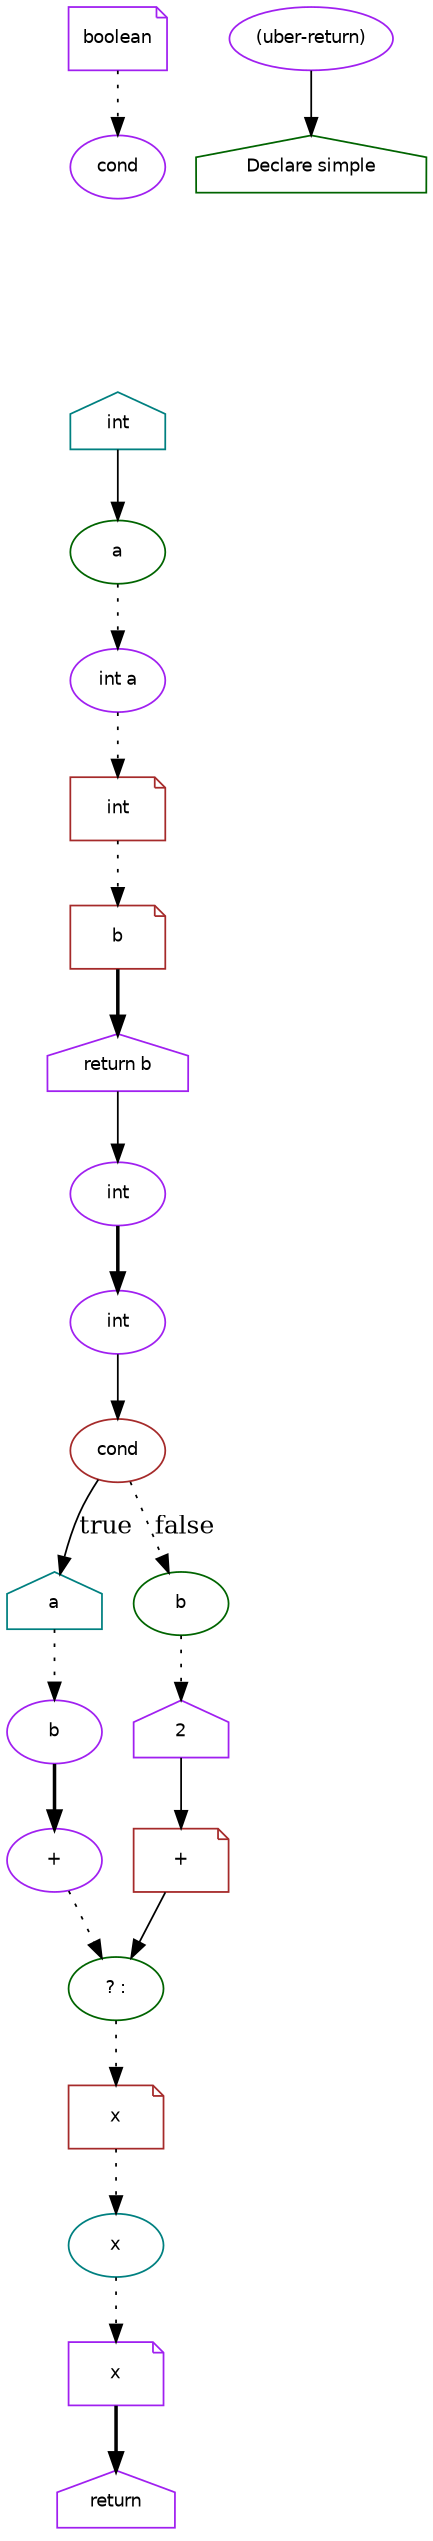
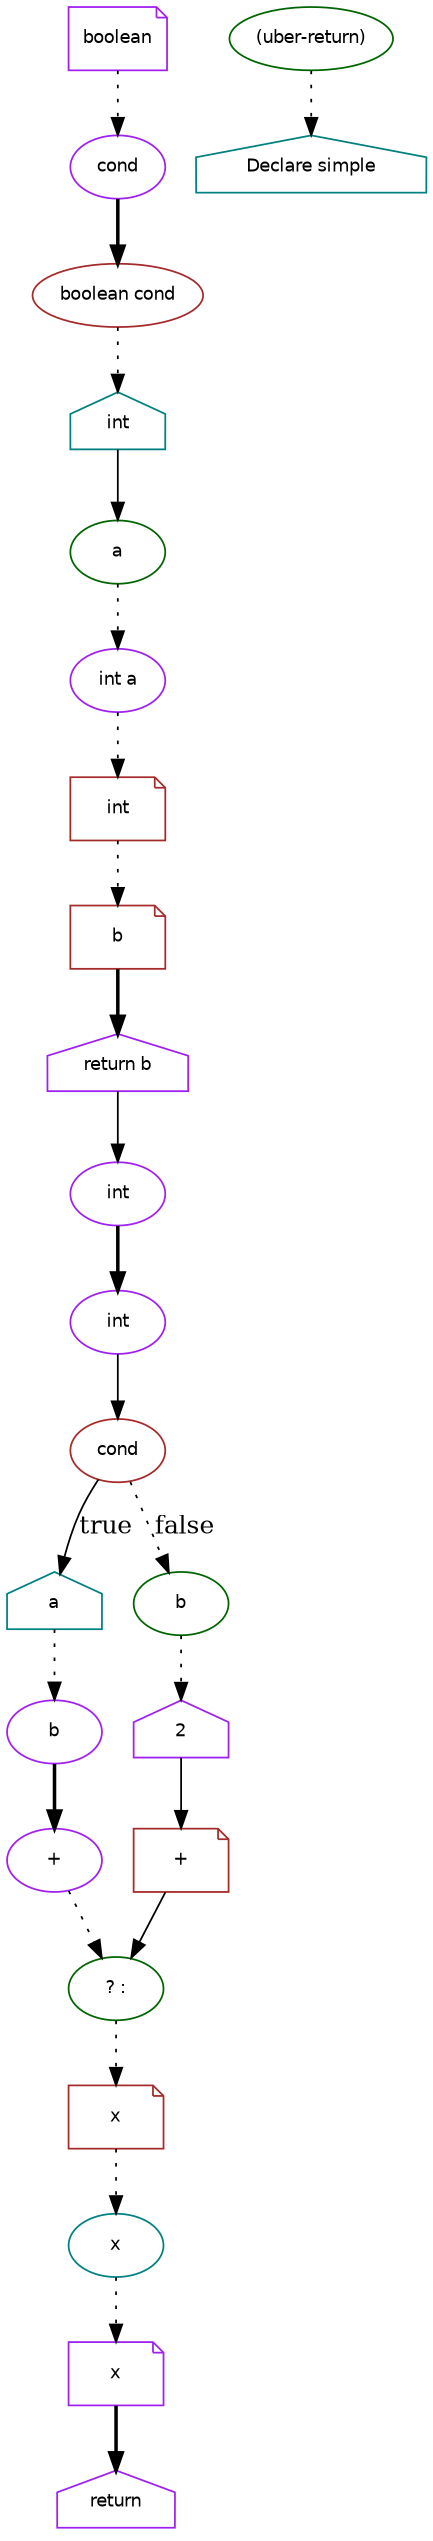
  digraph {
    node [color=purple fontname=Helvetica fontsize=10 shape=ellipse]
    edge [style=dotted]
    n1 [color=teal label=a shape=house]
    n2 [label=b]
    n3 [label="+"]
    n4 [color=darkgreen label="? :"]
    n5 [color=brown label=x shape=note]
    n6 [color=brown label=cond]
    n7 [color=darkgreen label=b]
    n8 [label=2 shape=house]
    n9 [color=teal label=x]
    n10 [label=x shape=note]
    n11 [label=return shape=house]
    n12 [label=int]
    n13 [label=int]
    n14 [color=brown label=b shape=note]
    n15 [label="return b" shape=house]
    n16 [color=brown label=int shape=note]
    n17 [color=darkgreen label=a]
    n18 [label="int a"]
    n19 [color=teal label=int shape=house]
    n20 [label=cond]
+   n21 [color=brown label="boolean cond"]
    n22 [label=boolean shape=note]
-   n23 [label="(uber-return)"]
-   n24 [color=darkgreen label="Declare simple" shape=house]
+   n23 [color=darkgreen label="(uber-return)"]
+   n24 [color=teal label="Declare simple" shape=house]
    n25 [color=brown label="+" shape=note]
    n1 -> n2
    n2 -> n3 [style=bold]
    n3 -> n4
    n4 -> n5
    n5 -> n9
    n6 -> n1 [label=true style=solid]
    n6 -> n7 [label=false]
    n7 -> n8
    n8 -> n25 [style=solid]
    n9 -> n10
    n10 -> n11 [style=bold]
    n12 -> n6 [style=solid]
    n13 -> n12 [style=bold]
    n14 -> n15 [style=bold]
    n15 -> n13 [style=solid]
    n16 -> n14
    n17 -> n18
    n18 -> n16
    n19 -> n17 [style=solid]
+   n20 -> n21 [style=bold]
+   n21 -> n19
    n22 -> n20
-   n23 -> n24 [style=solid]
+   n23 -> n24
    n25 -> n4 [style=solid]
  }
